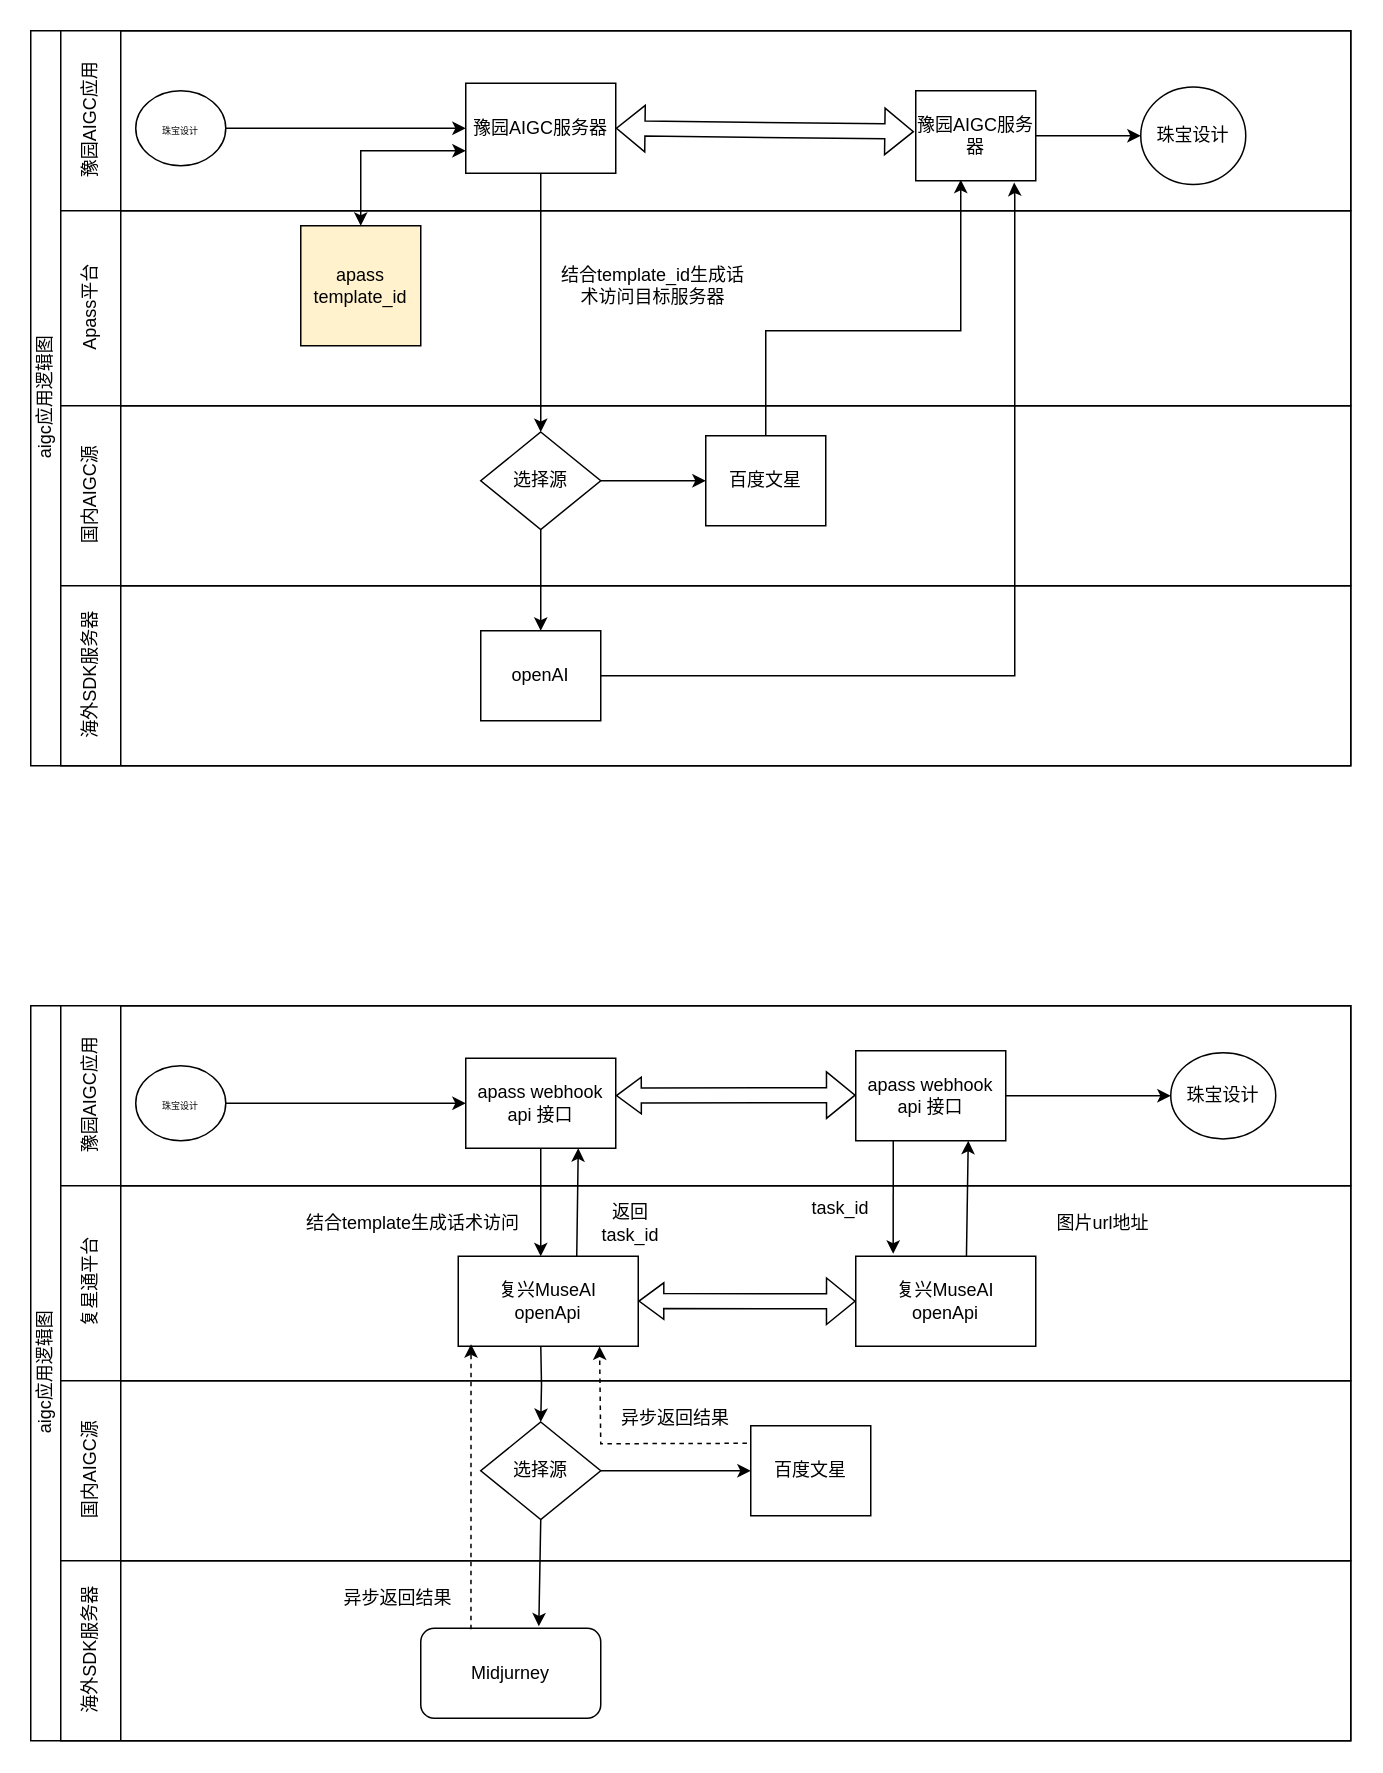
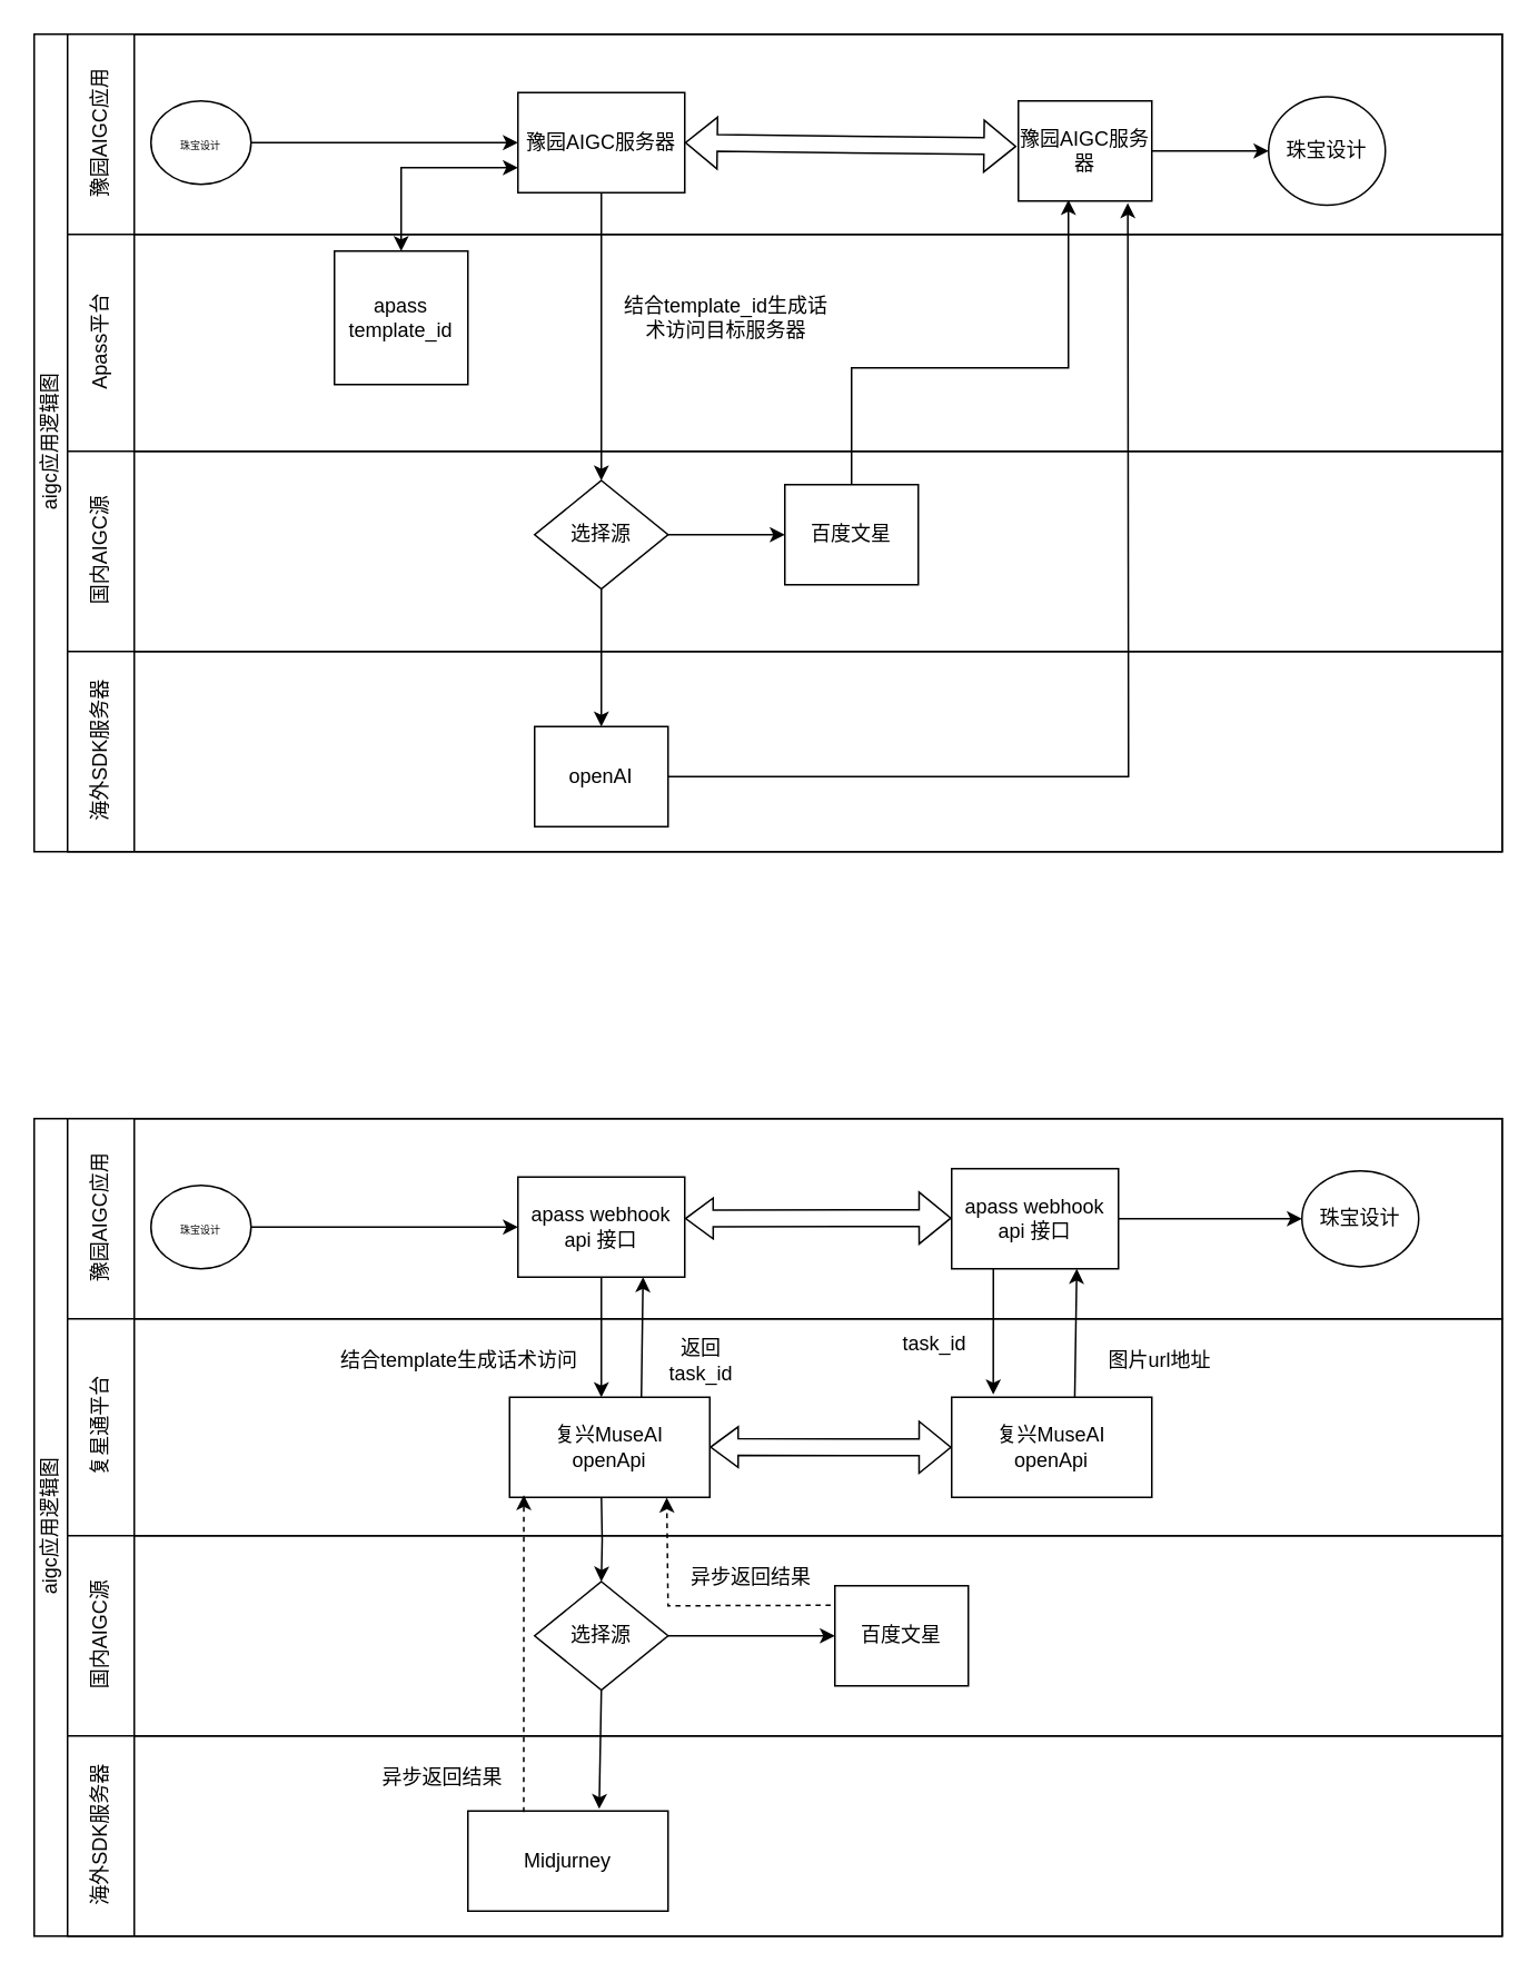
  <mxCell id="0" />
  <mxCell id="1" parent="0" />
  <mxCell id="2" value="&lt;span style=&quot;&quot;&gt;aigc应用逻辑图&lt;/span&gt;" style="swimlane;html=1;childLayout=stackLayout;resizeParent=1;resizeParentMax=0;horizontal=0;startSize=20;horizontalStack=0;fontStyle=0" parent="1" vertex="1"><mxGeometry x="20" y="20" width="880" height="490" as="geometry"><mxRectangle x="40" y="170" width="40" height="110" as="alternateBounds" /></mxGeometry></mxCell>
  <mxCell id="3" value="&lt;span style=&quot;font-weight: normal;&quot;&gt;豫园AIGC应用&lt;/span&gt;" style="swimlane;html=1;startSize=40;horizontal=0;" parent="2" vertex="1"><mxGeometry x="20" width="860" height="120" as="geometry"><mxRectangle x="20" width="920" height="40" as="alternateBounds" /></mxGeometry></mxCell>
  <mxCell id="4" value="" style="edgeStyle=orthogonalEdgeStyle;rounded=0;orthogonalLoop=1;jettySize=auto;html=1;" parent="3" source="5" target="6" edge="1"><mxGeometry relative="1" as="geometry" /></mxCell>
  <mxCell id="5" value="&lt;font style=&quot;font-size: 6px;&quot;&gt;珠宝设计&lt;/font&gt;" style="ellipse;whiteSpace=wrap;html=1;" parent="3" vertex="1"><mxGeometry x="50" y="40" width="60" height="50" as="geometry" /></mxCell>
  <mxCell id="6" value="豫园AIGC服务器" style="rounded=0;whiteSpace=wrap;html=1;fontFamily=Helvetica;fontSize=12;fontColor=#000000;align=center;" parent="3" vertex="1"><mxGeometry x="270" y="35" width="100" height="60" as="geometry" /></mxCell>
  <mxCell id="7" value="珠宝设计" style="ellipse;whiteSpace=wrap;html=1;" parent="3" vertex="1"><mxGeometry x="720" y="37.5" width="70" height="65" as="geometry" /></mxCell>
  <mxCell id="8" style="edgeStyle=orthogonalEdgeStyle;rounded=0;orthogonalLoop=1;jettySize=auto;html=1;entryX=0;entryY=0.5;entryDx=0;entryDy=0;" parent="3" source="9" target="7" edge="1"><mxGeometry relative="1" as="geometry" /></mxCell>
  <mxCell id="9" value="豫园AIGC服务器" style="rounded=0;whiteSpace=wrap;html=1;fontFamily=Helvetica;fontSize=12;fontColor=#000000;align=center;" parent="3" vertex="1"><mxGeometry x="570" y="40" width="80" height="60" as="geometry" /></mxCell>
  <mxCell id="10" value="" style="shape=flexArrow;endArrow=classic;startArrow=classic;html=1;rounded=0;exitX=-0.014;exitY=0.455;exitDx=0;exitDy=0;exitPerimeter=0;entryX=1;entryY=0.5;entryDx=0;entryDy=0;" parent="3" source="9" target="6" edge="1"><mxGeometry width="100" height="100" relative="1" as="geometry"><mxPoint x="340" y="64.66" as="sourcePoint" /><mxPoint x="350" y="65" as="targetPoint" /></mxGeometry></mxCell>
  <mxCell id="11" value="&lt;span style=&quot;font-weight: 400;&quot;&gt;Apass平台&lt;/span&gt;" style="swimlane;html=1;startSize=40;horizontal=0;" parent="2" vertex="1"><mxGeometry x="20" y="120" width="860" height="130" as="geometry" /></mxCell>
- <mxCell id="12" value="apass template_id" style="whiteSpace=wrap;html=1;aspect=fixed;fillColor=#fff2cc;" parent="11" vertex="1"><mxGeometry x="160" y="10" width="80" height="80" as="geometry" /></mxCell>
+ <mxCell id="12" value="apass template_id" style="whiteSpace=wrap;html=1;aspect=fixed;" parent="11" vertex="1"><mxGeometry x="160" y="10" width="80" height="80" as="geometry" /></mxCell>
  <mxCell id="13" value="结合template_id生成话术访问目标服务器" style="text;html=1;strokeColor=none;fillColor=none;align=center;verticalAlign=middle;whiteSpace=wrap;rounded=0;" parent="11" vertex="1"><mxGeometry x="330" y="20" width="130" height="60" as="geometry" /></mxCell>
  <mxCell id="14" style="edgeStyle=orthogonalEdgeStyle;rounded=0;orthogonalLoop=1;jettySize=auto;html=1;entryX=0.5;entryY=0;entryDx=0;entryDy=0;" parent="2" source="17" target="21" edge="1"><mxGeometry relative="1" as="geometry" /></mxCell>
  <mxCell id="15" value="" style="edgeStyle=orthogonalEdgeStyle;rounded=0;orthogonalLoop=1;jettySize=auto;html=1;endArrow=classic;endFill=1;exitX=1;exitY=0.5;exitDx=0;exitDy=0;entryX=0.82;entryY=1.02;entryDx=0;entryDy=0;entryPerimeter=0;" parent="2" source="21" target="9" edge="1"><mxGeometry relative="1" as="geometry"><mxPoint x="430" y="100" as="targetPoint" /><Array as="points"><mxPoint x="656" y="430" /><mxPoint x="656" y="110" /></Array></mxGeometry></mxCell>
  <mxCell id="16" value="&lt;span style=&quot;font-weight: normal;&quot;&gt;国内AIGC源&lt;/span&gt;" style="swimlane;html=1;startSize=40;horizontal=0;" parent="2" vertex="1"><mxGeometry x="20" y="250" width="860" height="120" as="geometry" /></mxCell>
  <mxCell id="17" value="选择源" style="rhombus;whiteSpace=wrap;html=1;fontFamily=Helvetica;fontSize=12;fontColor=#000000;align=center;" parent="16" vertex="1"><mxGeometry x="280" y="17.5" width="80" height="65" as="geometry" /></mxCell>
  <mxCell id="18" value="百度文星" style="rounded=0;whiteSpace=wrap;html=1;fontFamily=Helvetica;fontSize=12;fontColor=#000000;align=center;" parent="16" vertex="1"><mxGeometry x="430" y="20" width="80" height="60" as="geometry" /></mxCell>
  <mxCell id="19" style="edgeStyle=orthogonalEdgeStyle;rounded=0;orthogonalLoop=1;jettySize=auto;html=1;entryX=0;entryY=0.5;entryDx=0;entryDy=0;" parent="16" source="17" target="18" edge="1"><mxGeometry relative="1" as="geometry" /></mxCell>
  <mxCell id="20" value="&lt;span style=&quot;font-weight: normal;&quot;&gt;海外SDK服务器&lt;/span&gt;" style="swimlane;html=1;startSize=40;horizontal=0;" parent="2" vertex="1"><mxGeometry x="20" y="370" width="860" height="120" as="geometry" /></mxCell>
- <mxCell id="21" value="openAI" style="rounded=0;whiteSpace=wrap;html=1;fontFamily=Helvetica;fontSize=12;fontColor=#000000;align=center;" parent="20" vertex="1"><mxGeometry x="280" y="30" width="80" height="60" as="geometry" /></mxCell>
+ <mxCell id="21" value="openAI" style="rounded=0;whiteSpace=wrap;html=1;fontFamily=Helvetica;fontSize=12;fontColor=#000000;align=center;" parent="20" vertex="1"><mxGeometry x="280" y="45" width="80" height="60" as="geometry" /></mxCell>
  <mxCell id="22" style="edgeStyle=orthogonalEdgeStyle;rounded=0;orthogonalLoop=1;jettySize=auto;html=1;entryX=0.375;entryY=0.989;entryDx=0;entryDy=0;entryPerimeter=0;" parent="2" source="18" target="9" edge="1"><mxGeometry relative="1" as="geometry"><Array as="points"><mxPoint x="490" y="200" /><mxPoint x="620" y="200" /></Array><mxPoint x="590" y="200" as="targetPoint" /></mxGeometry></mxCell>
  <mxCell id="23" value="" style="endArrow=classic;startArrow=classic;html=1;rounded=0;entryX=0;entryY=0.75;entryDx=0;entryDy=0;exitX=0.5;exitY=0;exitDx=0;exitDy=0;" parent="2" source="12" target="6" edge="1"><mxGeometry width="50" height="50" relative="1" as="geometry"><mxPoint x="220" y="80" as="sourcePoint" /><mxPoint x="460" y="180" as="targetPoint" /><Array as="points"><mxPoint x="220" y="80" /></Array></mxGeometry></mxCell>
  <mxCell id="24" style="edgeStyle=orthogonalEdgeStyle;rounded=0;orthogonalLoop=1;jettySize=auto;html=1;entryX=0.5;entryY=0;entryDx=0;entryDy=0;" parent="2" source="6" target="17" edge="1"><mxGeometry relative="1" as="geometry" /></mxCell>
  <mxCell id="25" value="&lt;span style=&quot;&quot;&gt;aigc应用逻辑图&lt;/span&gt;" style="swimlane;html=1;childLayout=stackLayout;resizeParent=1;resizeParentMax=0;horizontal=0;startSize=20;horizontalStack=0;fontStyle=0" vertex="1" parent="1"><mxGeometry x="20" y="670" width="880" height="490" as="geometry"><mxRectangle x="40" y="170" width="40" height="110" as="alternateBounds" /></mxGeometry></mxCell>
  <mxCell id="26" value="&lt;span style=&quot;font-weight: normal;&quot;&gt;豫园AIGC应用&lt;/span&gt;" style="swimlane;html=1;startSize=40;horizontal=0;" vertex="1" parent="25"><mxGeometry x="20" width="860" height="120" as="geometry"><mxRectangle x="20" width="920" height="40" as="alternateBounds" /></mxGeometry></mxCell>
  <mxCell id="27" value="" style="edgeStyle=orthogonalEdgeStyle;rounded=0;orthogonalLoop=1;jettySize=auto;html=1;" edge="1" parent="26" source="28" target="29"><mxGeometry relative="1" as="geometry" /></mxCell>
  <mxCell id="28" value="&lt;font style=&quot;font-size: 6px;&quot;&gt;珠宝设计&lt;/font&gt;" style="ellipse;whiteSpace=wrap;html=1;" vertex="1" parent="26"><mxGeometry x="50" y="40" width="60" height="50" as="geometry" /></mxCell>
  <mxCell id="29" value="apass webhook&lt;br&gt;api 接口" style="rounded=0;whiteSpace=wrap;html=1;fontFamily=Helvetica;fontSize=12;fontColor=#000000;align=center;" vertex="1" parent="26"><mxGeometry x="270" y="35" width="100" height="60" as="geometry" /></mxCell>
  <mxCell id="30" value="珠宝设计" style="ellipse;whiteSpace=wrap;html=1;" vertex="1" parent="26"><mxGeometry x="740" y="31.25" width="70" height="57.5" as="geometry" /></mxCell>
  <mxCell id="31" style="edgeStyle=orthogonalEdgeStyle;rounded=0;orthogonalLoop=1;jettySize=auto;html=1;entryX=0;entryY=0.5;entryDx=0;entryDy=0;exitX=1;exitY=0.5;exitDx=0;exitDy=0;" edge="1" parent="26" source="33" target="30"><mxGeometry relative="1" as="geometry"><mxPoint x="660" y="65" as="sourcePoint" /></mxGeometry></mxCell>
  <mxCell id="32" value="" style="shape=flexArrow;endArrow=classic;startArrow=classic;html=1;rounded=0;endWidth=13.333;endSize=5.176;" edge="1" parent="26"><mxGeometry width="100" height="100" relative="1" as="geometry"><mxPoint x="530" y="59.6" as="sourcePoint" /><mxPoint x="370" y="59.85" as="targetPoint" /></mxGeometry></mxCell>
  <mxCell id="33" value="apass webhook&lt;br&gt;api 接口" style="rounded=0;whiteSpace=wrap;html=1;fontFamily=Helvetica;fontSize=12;fontColor=#000000;align=center;" vertex="1" parent="26"><mxGeometry x="530" y="30" width="100" height="60" as="geometry" /></mxCell>
  <mxCell id="34" value="&lt;span style=&quot;font-weight: 400;&quot;&gt;复星通平台&lt;/span&gt;" style="swimlane;html=1;startSize=40;horizontal=0;" vertex="1" parent="25"><mxGeometry x="20" y="120" width="860" height="130" as="geometry" /></mxCell>
  <mxCell id="35" value="结合template生成话术访问" style="text;html=1;strokeColor=none;fillColor=none;align=center;verticalAlign=middle;whiteSpace=wrap;rounded=0;" vertex="1" parent="34"><mxGeometry x="160" y="-5" width="150" height="60" as="geometry" /></mxCell>
  <mxCell id="36" style="edgeStyle=orthogonalEdgeStyle;rounded=0;orthogonalLoop=1;jettySize=auto;html=1;entryX=0.5;entryY=0;entryDx=0;entryDy=0;" edge="1" parent="34" target="45"><mxGeometry relative="1" as="geometry"><mxPoint x="320" y="147" as="targetPoint" /><mxPoint x="320.029" y="107" as="sourcePoint" /></mxGeometry></mxCell>
  <mxCell id="37" value="复兴MuseAI&lt;br&gt;openApi" style="rounded=0;whiteSpace=wrap;html=1;fontFamily=Helvetica;fontSize=12;fontColor=#000000;align=center;" vertex="1" parent="34"><mxGeometry x="265" y="47" width="120" height="60" as="geometry" /></mxCell>
  <mxCell id="38" value="" style="endArrow=classic;html=1;rounded=0;entryX=0.75;entryY=1;entryDx=0;entryDy=0;" edge="1" parent="34" target="29"><mxGeometry width="50" height="50" relative="1" as="geometry"><mxPoint x="344" y="47" as="sourcePoint" /><mxPoint x="394" y="-3" as="targetPoint" /></mxGeometry></mxCell>
  <mxCell id="39" value="返回 task_id" style="text;html=1;strokeColor=none;fillColor=none;align=center;verticalAlign=middle;whiteSpace=wrap;rounded=0;" vertex="1" parent="34"><mxGeometry x="350" y="10" width="60" height="30" as="geometry" /></mxCell>
  <mxCell id="40" value="复兴MuseAI&lt;br&gt;openApi" style="rounded=0;whiteSpace=wrap;html=1;fontFamily=Helvetica;fontSize=12;fontColor=#000000;align=center;" vertex="1" parent="34"><mxGeometry x="530" y="47" width="120" height="60" as="geometry" /></mxCell>
  <mxCell id="41" value="" style="shape=flexArrow;endArrow=classic;startArrow=classic;html=1;rounded=0;endWidth=13.333;endSize=5.176;" edge="1" parent="34"><mxGeometry width="100" height="100" relative="1" as="geometry"><mxPoint x="530" y="77" as="sourcePoint" /><mxPoint x="385" y="76.85" as="targetPoint" /></mxGeometry></mxCell>
  <mxCell id="42" value="task_id" style="text;html=1;strokeColor=none;fillColor=none;align=center;verticalAlign=middle;whiteSpace=wrap;rounded=0;" vertex="1" parent="34"><mxGeometry x="490" width="60" height="30" as="geometry" /></mxCell>
- <mxCell id="43" value="图片url地址" style="text;html=1;strokeColor=none;fillColor=none;align=center;verticalAlign=middle;whiteSpace=wrap;rounded=0;" vertex="1" parent="34"><mxGeometry x="640" y="10" width="110" height="30" as="geometry" /></mxCell>
+ <mxCell id="43" value="图片url地址" style="text;html=1;strokeColor=none;fillColor=none;align=center;verticalAlign=middle;whiteSpace=wrap;rounded=0;" vertex="1" parent="34"><mxGeometry x="600" y="10" width="110" height="30" as="geometry" /></mxCell>
  <mxCell id="44" value="&lt;span style=&quot;font-weight: normal;&quot;&gt;国内AIGC源&lt;/span&gt;" style="swimlane;html=1;startSize=40;horizontal=0;" vertex="1" parent="25"><mxGeometry x="20" y="250" width="860" height="120" as="geometry" /></mxCell>
  <mxCell id="45" value="选择源" style="rhombus;whiteSpace=wrap;html=1;fontFamily=Helvetica;fontSize=12;fontColor=#000000;align=center;" vertex="1" parent="44"><mxGeometry x="280" y="27.5" width="80" height="65" as="geometry" /></mxCell>
  <mxCell id="46" value="百度文星" style="rounded=0;whiteSpace=wrap;html=1;fontFamily=Helvetica;fontSize=12;fontColor=#000000;align=center;" vertex="1" parent="44"><mxGeometry x="460" y="30" width="80" height="60" as="geometry" /></mxCell>
  <mxCell id="47" style="edgeStyle=orthogonalEdgeStyle;rounded=0;orthogonalLoop=1;jettySize=auto;html=1;entryX=0;entryY=0.5;entryDx=0;entryDy=0;" edge="1" parent="44" source="45" target="46"><mxGeometry relative="1" as="geometry" /></mxCell>
  <mxCell id="48" value="异步返回结果" style="text;html=1;strokeColor=none;fillColor=none;align=center;verticalAlign=middle;whiteSpace=wrap;rounded=0;" vertex="1" parent="44"><mxGeometry x="370" y="10" width="80" height="30" as="geometry" /></mxCell>
  <mxCell id="49" value="&lt;span style=&quot;font-weight: normal;&quot;&gt;海外SDK服务器&lt;/span&gt;" style="swimlane;html=1;startSize=40;horizontal=0;" vertex="1" parent="25"><mxGeometry x="20" y="370" width="860" height="120" as="geometry" /></mxCell>
- <mxCell id="50" value="Midjurney" style="whiteSpace=wrap;html=1;fontFamily=Helvetica;fontSize=12;fontColor=#000000;align=center;rounded=1;" vertex="1" parent="49"><mxGeometry x="240" y="45" width="120" height="60" as="geometry" /></mxCell>
+ <mxCell id="50" value="Midjurney" style="rounded=0;whiteSpace=wrap;html=1;fontFamily=Helvetica;fontSize=12;fontColor=#000000;align=center;" vertex="1" parent="49"><mxGeometry x="240" y="45" width="120" height="60" as="geometry" /></mxCell>
  <mxCell id="51" value="异步返回结果" style="text;html=1;strokeColor=none;fillColor=none;align=center;verticalAlign=middle;whiteSpace=wrap;rounded=0;" vertex="1" parent="49"><mxGeometry x="185" y="10" width="80" height="30" as="geometry" /></mxCell>
  <mxCell id="52" style="edgeStyle=orthogonalEdgeStyle;rounded=0;orthogonalLoop=1;jettySize=auto;html=1;" edge="1" parent="25" source="29"><mxGeometry relative="1" as="geometry"><mxPoint x="340" y="167" as="targetPoint" /></mxGeometry></mxCell>
  <mxCell id="53" value="" style="endArrow=classic;html=1;rounded=0;exitX=-0.032;exitY=0.195;exitDx=0;exitDy=0;exitPerimeter=0;entryX=0.785;entryY=1.002;entryDx=0;entryDy=0;entryPerimeter=0;dashed=1;" edge="1" parent="25" source="46" target="37"><mxGeometry width="50" height="50" relative="1" as="geometry"><mxPoint x="380" y="237" as="sourcePoint" /><mxPoint x="430" y="187" as="targetPoint" /><Array as="points"><mxPoint x="380" y="292" /></Array></mxGeometry></mxCell>
  <mxCell id="54" value="" style="endArrow=classic;html=1;rounded=0;dashed=1;entryX=0.071;entryY=0.977;entryDx=0;entryDy=0;entryPerimeter=0;exitX=0.279;exitY=0.01;exitDx=0;exitDy=0;exitPerimeter=0;" edge="1" parent="25" source="50" target="37"><mxGeometry width="50" height="50" relative="1" as="geometry"><mxPoint x="294" y="410" as="sourcePoint" /><mxPoint x="290" y="230" as="targetPoint" /><Array as="points" /></mxGeometry></mxCell>
  <mxCell id="55" value="" style="endArrow=classic;html=1;rounded=0;exitX=0.5;exitY=1;exitDx=0;exitDy=0;entryX=0.656;entryY=-0.021;entryDx=0;entryDy=0;entryPerimeter=0;" edge="1" parent="25" source="45" target="50"><mxGeometry width="50" height="50" relative="1" as="geometry"><mxPoint x="460" y="240" as="sourcePoint" /><mxPoint x="510" y="190" as="targetPoint" /></mxGeometry></mxCell>
  <mxCell id="56" value="" style="endArrow=classic;html=1;rounded=0;exitX=0.25;exitY=1;exitDx=0;exitDy=0;entryX=0.208;entryY=-0.027;entryDx=0;entryDy=0;entryPerimeter=0;" edge="1" parent="25" source="33" target="40"><mxGeometry width="50" height="50" relative="1" as="geometry"><mxPoint x="470" y="240" as="sourcePoint" /><mxPoint x="520" y="190" as="targetPoint" /></mxGeometry></mxCell>
  <mxCell id="57" value="" style="endArrow=classic;html=1;rounded=0;exitX=0.615;exitY=0;exitDx=0;exitDy=0;exitPerimeter=0;entryX=0.75;entryY=1;entryDx=0;entryDy=0;" edge="1" parent="25" source="40" target="33"><mxGeometry width="50" height="50" relative="1" as="geometry"><mxPoint x="470" y="240" as="sourcePoint" /><mxPoint x="520" y="190" as="targetPoint" /></mxGeometry></mxCell>
